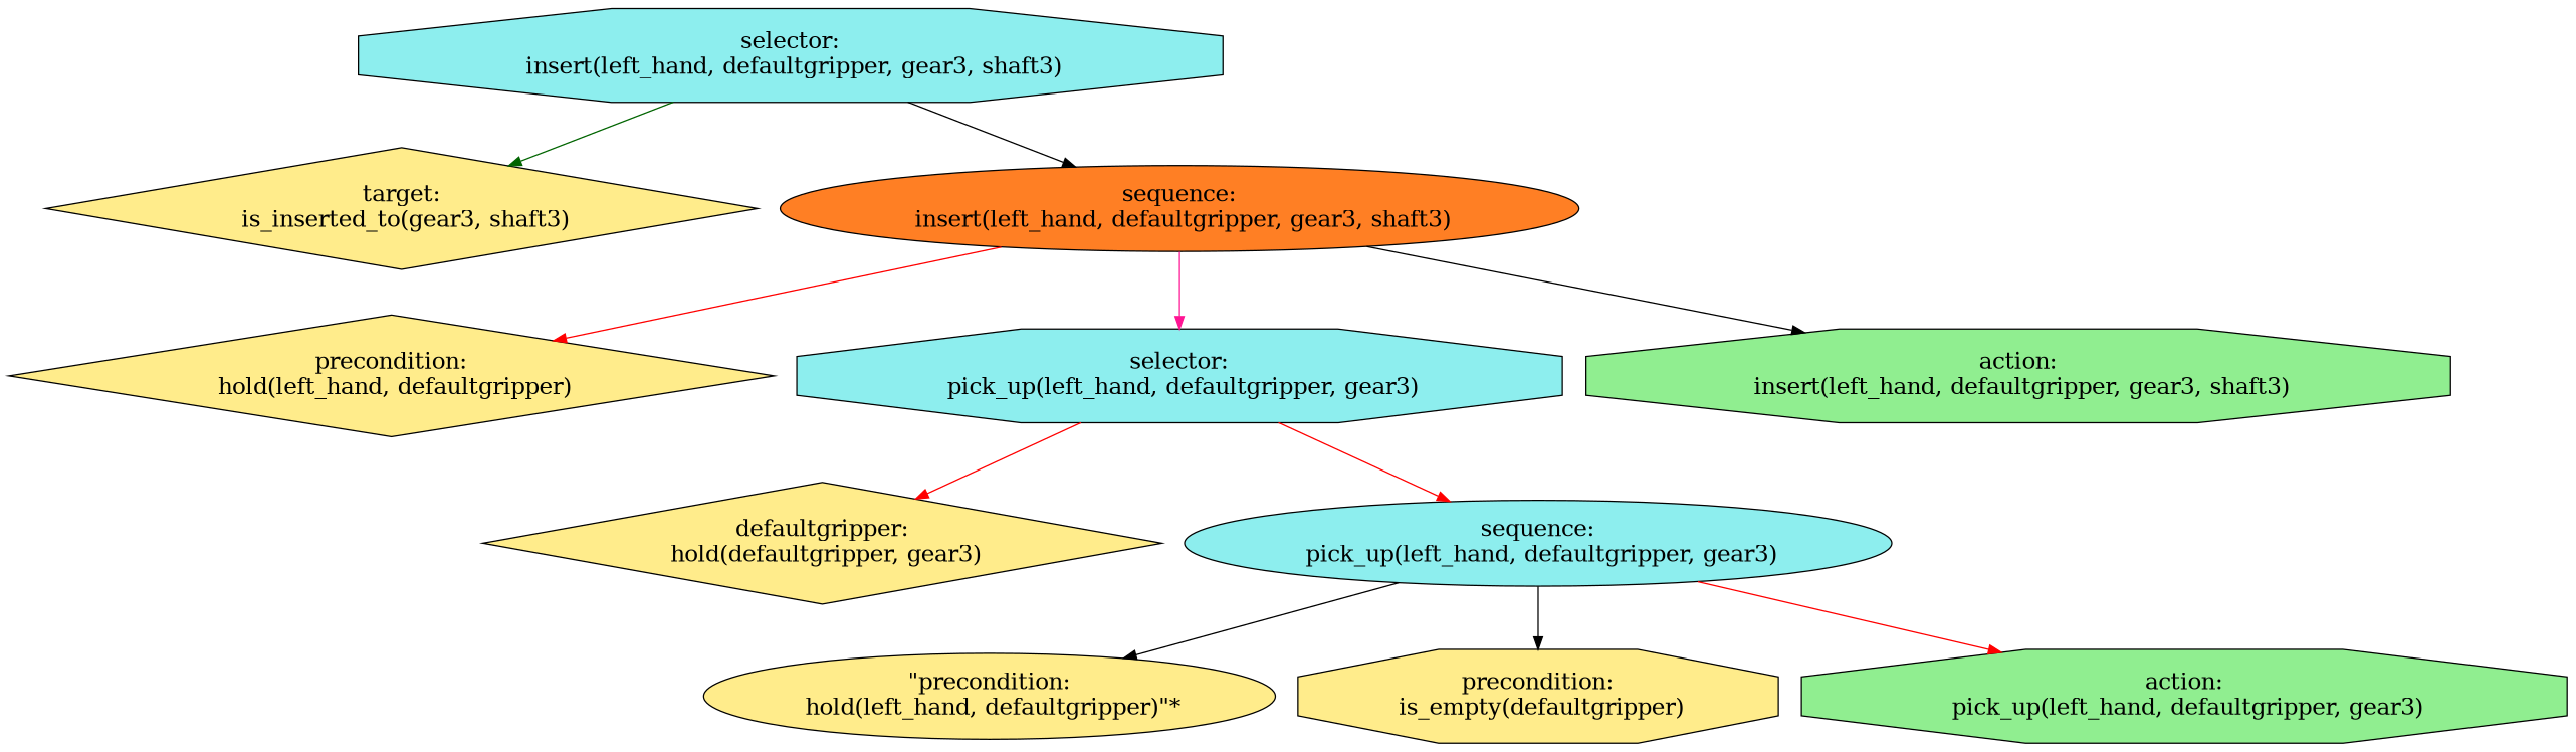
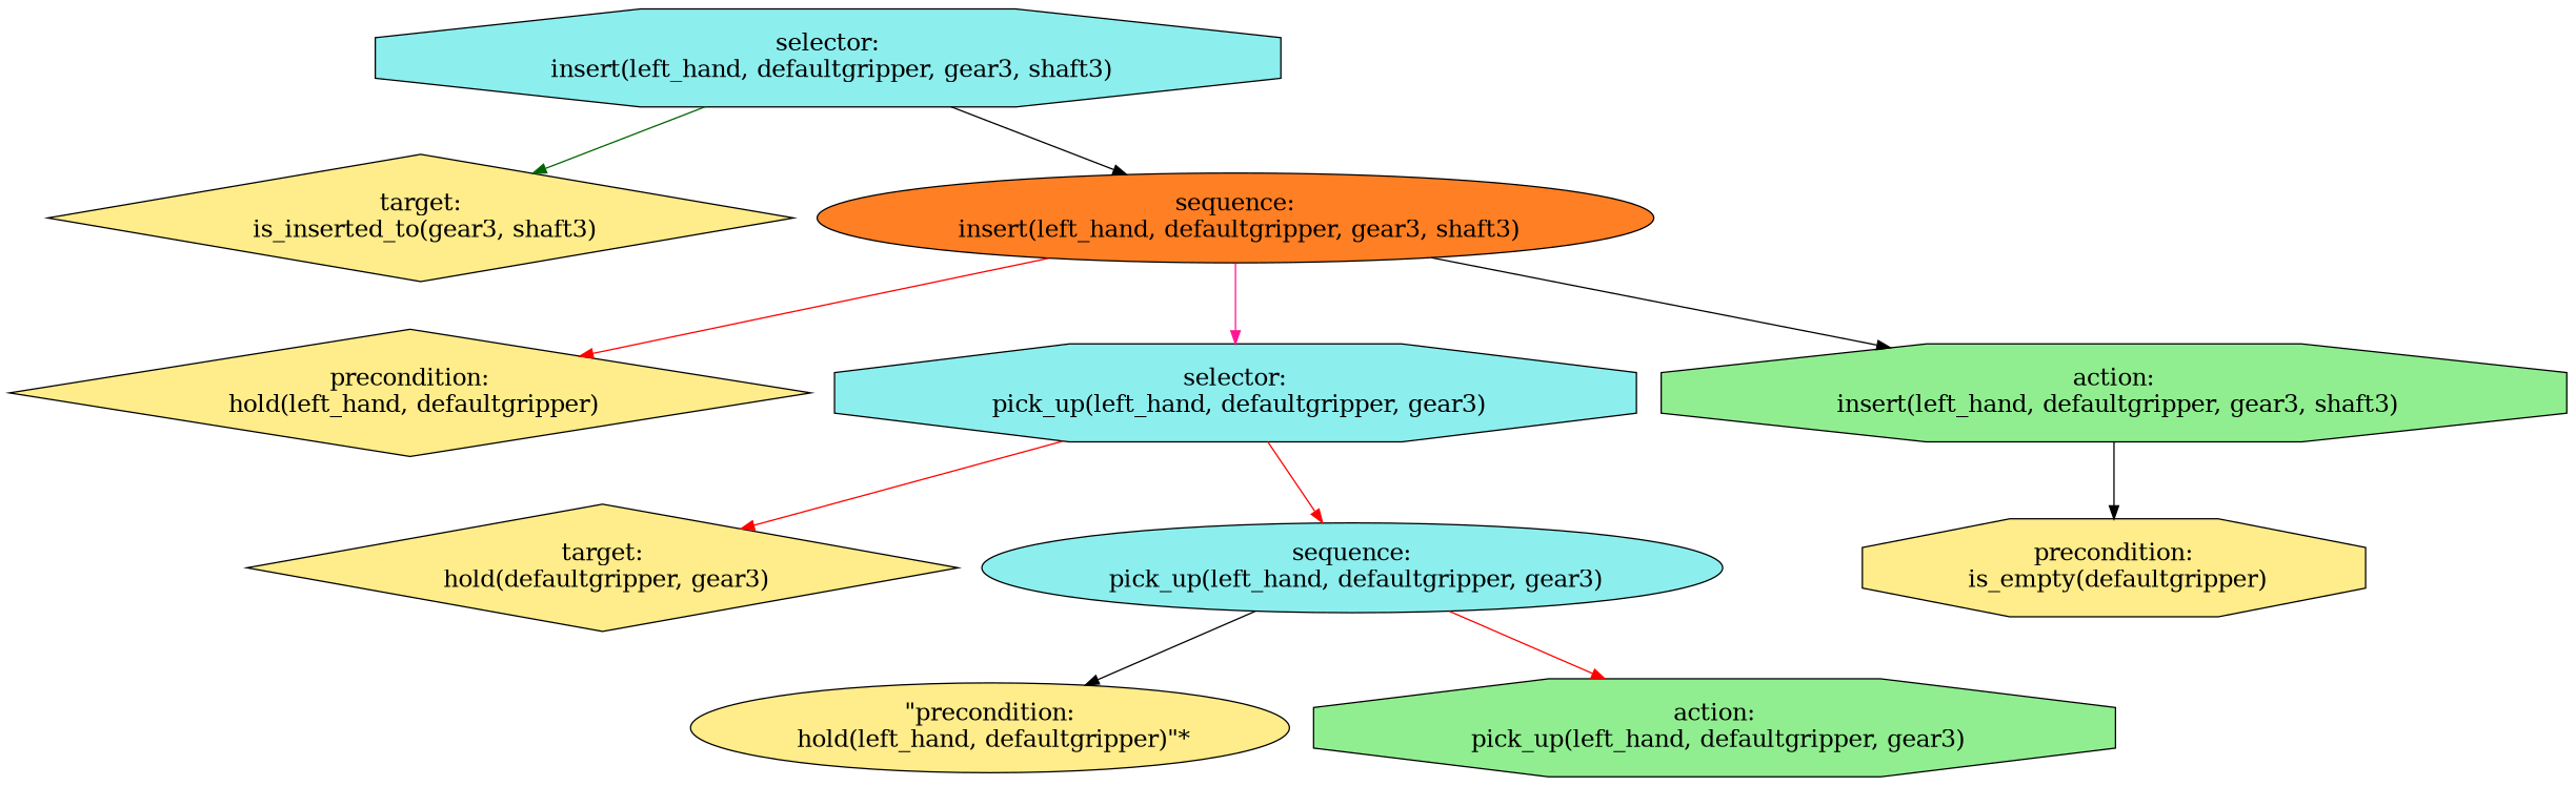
  digraph {
    fontname="times-roman"
    ordering=out
    node [fillcolor=lightgoldenrod1 fontcolor=black fontname="times-roman" fontsize=18 shape=octagon style=filled]
    edge [color=black fontname="times-roman"]
    n1 [fillcolor=darkslategray2 label="selector:\n insert(left_hand, defaultgripper, gear3, shaft3)"]
    n2 [label="target:\n is_inserted_to(gear3, shaft3)" shape=diamond]
    n3 [fillcolor=chocolate1 label="sequence:\n insert(left_hand, defaultgripper, gear3, shaft3)" shape=ellipse]
    n4 [label="precondition:\n hold(left_hand, defaultgripper)" shape=diamond]
    n5 [fillcolor=darkslategray2 label="selector:\n pick_up(left_hand, defaultgripper, gear3)"]
    n6 [fillcolor=lightgreen label="action:\n insert(left_hand, defaultgripper, gear3, shaft3)"]
-   n7 [label="defaultgripper:\n hold(defaultgripper, gear3)" shape=diamond]
+   n7 [label="target:\n hold(defaultgripper, gear3)" shape=diamond]
    n8 [fillcolor=darkslategray2 label="sequence:\n pick_up(left_hand, defaultgripper, gear3)" shape=ellipse]
    n9 [label="\"precondition:\n hold(left_hand, defaultgripper)\"*" shape=ellipse]
    n10 [label="precondition:\n is_empty(defaultgripper)"]
    n11 [fillcolor=lightgreen label="action:\n pick_up(left_hand, defaultgripper, gear3)"]
    n1 -> n2 [color=darkgreen]
    n1 -> n3
    n3 -> n4 [color=red]
    n3 -> n5 [color=deeppink]
    n3 -> n6
    n5 -> n7 [color=red]
    n5 -> n8 [color=red]
    n8 -> n9
-   n8 -> n10
+   n6 -> n10
    n8 -> n11 [color=red]
  }
